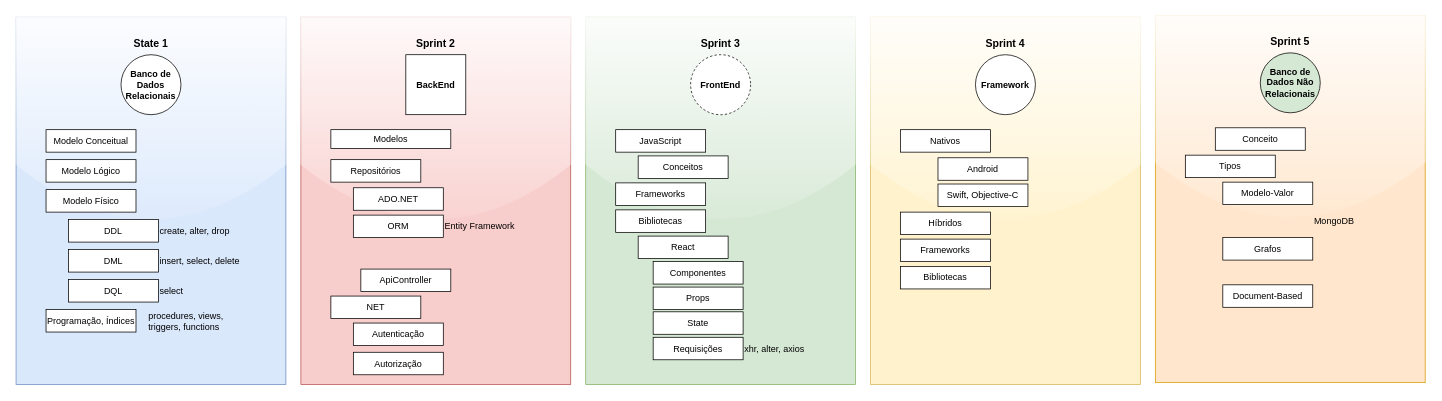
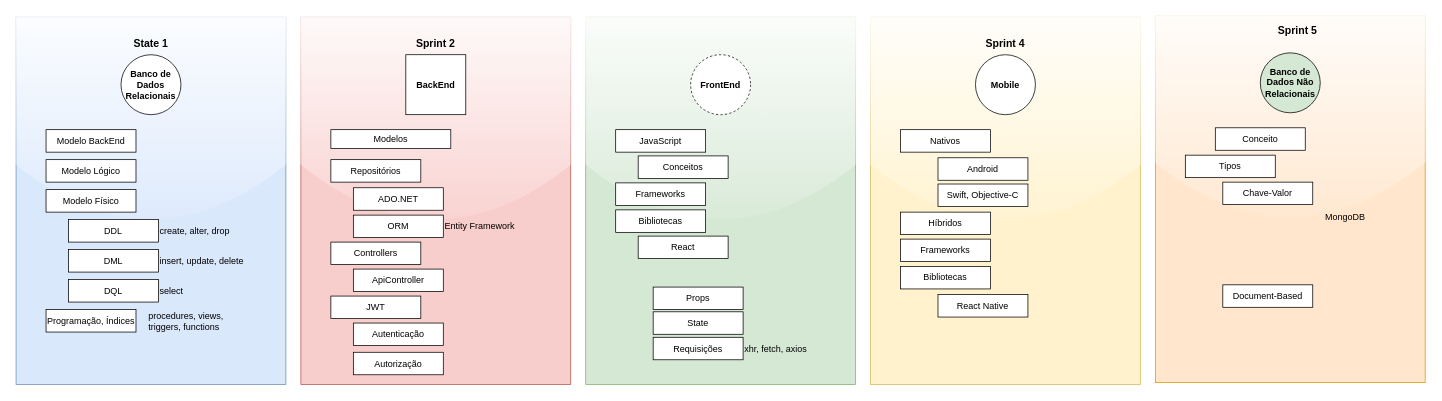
  <mxCell id="0" />
  <mxCell id="1" parent="0" />
  <mxCell id="2" value="" style="rounded=0;whiteSpace=wrap;html=1;fillColor=#ffe6cc;strokeColor=#d79b00;glass=1;comic=0;shadow=0;" vertex="1" parent="1"><mxGeometry x="1540" y="20" width="360" height="490" as="geometry" /></mxCell>
  <mxCell id="3" value="" style="rounded=0;whiteSpace=wrap;html=1;fillColor=#dae8fc;strokeColor=#6c8ebf;glass=1;comic=0;shadow=0;" vertex="1" parent="1"><mxGeometry x="20" y="22.5" width="360" height="490" as="geometry" /></mxCell>
- <mxCell id="4" value="Modelo Conceitual" style="text;html=1;align=center;verticalAlign=middle;whiteSpace=wrap;rounded=0;strokeColor=#000000;fillColor=#ffffff;" vertex="1" parent="1"><mxGeometry x="60" y="172.5" width="120" height="30" as="geometry" /></mxCell>
+ <mxCell id="4" value="Modelo BackEnd" style="text;html=1;align=center;verticalAlign=middle;whiteSpace=wrap;rounded=0;strokeColor=#000000;fillColor=#ffffff;" vertex="1" parent="1"><mxGeometry x="60" y="172.5" width="120" height="30" as="geometry" /></mxCell>
  <mxCell id="5" value="Modelo Lógico" style="text;html=1;align=center;verticalAlign=middle;whiteSpace=wrap;rounded=0;strokeColor=#000000;fillColor=#ffffff;" vertex="1" parent="1"><mxGeometry x="60" y="212.5" width="120" height="30" as="geometry" /></mxCell>
  <mxCell id="6" value="Modelo Físico" style="text;html=1;align=center;verticalAlign=middle;whiteSpace=wrap;rounded=0;strokeColor=#000000;fillColor=#ffffff;" vertex="1" parent="1"><mxGeometry x="60" y="252.5" width="120" height="30" as="geometry" /></mxCell>
  <mxCell id="7" value="DDL" style="text;html=1;align=center;verticalAlign=middle;whiteSpace=wrap;rounded=0;strokeColor=#000000;fillColor=#ffffff;" vertex="1" parent="1"><mxGeometry x="90" y="292.5" width="120" height="30" as="geometry" /></mxCell>
  <mxCell id="8" value="DML" style="text;html=1;align=center;verticalAlign=middle;whiteSpace=wrap;rounded=0;strokeColor=#000000;fillColor=#ffffff;" vertex="1" parent="1"><mxGeometry x="90" y="332.5" width="120" height="30" as="geometry" /></mxCell>
  <mxCell id="9" value="DQL" style="text;html=1;align=center;verticalAlign=middle;whiteSpace=wrap;rounded=0;strokeColor=#000000;fillColor=#ffffff;" vertex="1" parent="1"><mxGeometry x="90" y="372.5" width="120" height="30" as="geometry" /></mxCell>
  <mxCell id="10" value="create, alter, drop" style="text;html=1;strokeColor=none;fillColor=none;align=left;verticalAlign=middle;whiteSpace=wrap;rounded=0;" vertex="1" parent="1"><mxGeometry x="210" y="292.5" width="110" height="30" as="geometry" /></mxCell>
  <mxCell id="11" value="State 1" style="text;html=1;strokeColor=none;fillColor=none;align=center;verticalAlign=middle;whiteSpace=wrap;rounded=0;fontStyle=1;fontSize=14;" vertex="1" parent="1"><mxGeometry x="145" y="42.5" width="110" height="30" as="geometry" /></mxCell>
  <mxCell id="12" value="Programação, Índices" style="text;html=1;align=center;verticalAlign=middle;whiteSpace=wrap;rounded=0;strokeColor=#000000;fillColor=#ffffff;" vertex="1" parent="1"><mxGeometry x="60" y="412.5" width="120" height="30" as="geometry" /></mxCell>
- <mxCell id="13" value="insert, select, delete" style="text;html=1;strokeColor=none;fillColor=none;align=left;verticalAlign=middle;whiteSpace=wrap;rounded=0;" vertex="1" parent="1"><mxGeometry x="210" y="332.5" width="120" height="30" as="geometry" /></mxCell>
+ <mxCell id="13" value="insert, update, delete" style="text;html=1;strokeColor=none;fillColor=none;align=left;verticalAlign=middle;whiteSpace=wrap;rounded=0;" vertex="1" parent="1"><mxGeometry x="210" y="332.5" width="120" height="30" as="geometry" /></mxCell>
  <mxCell id="14" value="select" style="text;html=1;strokeColor=none;fillColor=none;align=left;verticalAlign=middle;whiteSpace=wrap;rounded=0;" vertex="1" parent="1"><mxGeometry x="210" y="372.5" width="110" height="30" as="geometry" /></mxCell>
  <mxCell id="15" value="procedures, views, triggers, functions" style="text;html=1;strokeColor=none;fillColor=none;align=left;verticalAlign=middle;whiteSpace=wrap;rounded=0;" vertex="1" parent="1"><mxGeometry x="195" y="412.5" width="110" height="30" as="geometry" /></mxCell>
  <mxCell id="16" value="&lt;span style=&quot;white-space: normal; font-size: 12px;&quot;&gt;Banco de Dados&lt;/span&gt;&lt;br style=&quot;white-space: normal; font-size: 12px;&quot;&gt;&lt;span style=&quot;white-space: normal; font-size: 12px;&quot;&gt;Relacionais&lt;/span&gt;" style="ellipse;whiteSpace=wrap;html=1;aspect=fixed;fontSize=12;fontStyle=1" vertex="1" parent="1"><mxGeometry x="160" y="72.5" width="80" height="80" as="geometry" /></mxCell>
  <mxCell id="17" value="" style="rounded=0;whiteSpace=wrap;html=1;fillColor=#f8cecc;strokeColor=#b85450;glass=1;comic=0;shadow=0;" vertex="1" parent="1"><mxGeometry x="400" y="22.5" width="360" height="490" as="geometry" /></mxCell>
  <mxCell id="18" value="Modelos" style="text;html=1;align=center;verticalAlign=middle;whiteSpace=wrap;rounded=0;strokeColor=#000000;fillColor=#ffffff;" vertex="1" parent="1"><mxGeometry x="440" y="172.5" width="160" height="25" as="geometry" /></mxCell>
  <mxCell id="19" value="Repositórios" style="text;html=1;align=center;verticalAlign=middle;whiteSpace=wrap;rounded=0;strokeColor=#000000;fillColor=#ffffff;" vertex="1" parent="1"><mxGeometry x="440" y="212.5" width="120" height="30" as="geometry" /></mxCell>
  <mxCell id="20" value="ADO.NET" style="text;html=1;align=center;verticalAlign=middle;whiteSpace=wrap;rounded=0;strokeColor=#000000;fillColor=#ffffff;" vertex="1" parent="1"><mxGeometry x="470" y="250" width="120" height="30" as="geometry" /></mxCell>
- <mxCell id="22" value="MongoDB" style="text;html=1;strokeColor=none;fillColor=none;align=left;verticalAlign=middle;whiteSpace=wrap;rounded=0;" vertex="1" parent="1"><mxGeometry x="1750" y="279.5" width="110" height="30" as="geometry" /></mxCell>
+ <mxCell id="21" value="Controllers" style="text;html=1;align=center;verticalAlign=middle;whiteSpace=wrap;rounded=0;strokeColor=#000000;fillColor=#ffffff;" vertex="1" parent="1"><mxGeometry x="440" y="322.5" width="120" height="30" as="geometry" /></mxCell>
+ <mxCell id="22" value="MongoDB" style="text;html=1;strokeColor=none;fillColor=none;align=left;verticalAlign=middle;whiteSpace=wrap;rounded=0;" vertex="1" parent="1"><mxGeometry x="1765" y="274.5" width="110" height="30" as="geometry" /></mxCell>
  <mxCell id="23" value="Sprint 2" style="text;html=1;strokeColor=none;fillColor=none;align=center;verticalAlign=middle;whiteSpace=wrap;rounded=0;fontStyle=1;fontSize=14;" vertex="1" parent="1"><mxGeometry x="525" y="42.5" width="110" height="30" as="geometry" /></mxCell>
- <mxCell id="24" value="ApiController" style="text;html=1;align=center;verticalAlign=middle;whiteSpace=wrap;rounded=0;strokeColor=#000000;fillColor=#ffffff;" vertex="1" parent="1"><mxGeometry x="480" y="358.5" width="120" height="30" as="geometry" /></mxCell>
+ <mxCell id="24" value="ApiController" style="text;html=1;align=center;verticalAlign=middle;whiteSpace=wrap;rounded=0;strokeColor=#000000;fillColor=#ffffff;" vertex="1" parent="1"><mxGeometry x="470" y="358.5" width="120" height="30" as="geometry" /></mxCell>
  <mxCell id="25" value="BackEnd" style="whiteSpace=wrap;html=1;aspect=fixed;fontSize=12;fontStyle=1;rounded=0;" vertex="1" parent="1"><mxGeometry x="540" y="72.5" width="80" height="80" as="geometry" /></mxCell>
  <mxCell id="26" value="ORM" style="text;html=1;align=center;verticalAlign=middle;whiteSpace=wrap;rounded=0;strokeColor=#000000;fillColor=#ffffff;" vertex="1" parent="1"><mxGeometry x="470" y="286.5" width="120" height="30" as="geometry" /></mxCell>
  <mxCell id="27" value="Entity Framework" style="text;html=1;strokeColor=none;fillColor=none;align=left;verticalAlign=middle;whiteSpace=wrap;rounded=0;" vertex="1" parent="1"><mxGeometry x="590" y="286.5" width="110" height="30" as="geometry" /></mxCell>
  <mxCell id="28" value="Autenticação" style="text;html=1;align=center;verticalAlign=middle;whiteSpace=wrap;rounded=0;strokeColor=#000000;fillColor=#ffffff;" vertex="1" parent="1"><mxGeometry x="470" y="430.5" width="120" height="30" as="geometry" /></mxCell>
  <mxCell id="29" value="Autorização" style="text;html=1;align=center;verticalAlign=middle;whiteSpace=wrap;rounded=0;strokeColor=#000000;fillColor=#ffffff;" vertex="1" parent="1"><mxGeometry x="470" y="469.5" width="120" height="30" as="geometry" /></mxCell>
- <mxCell id="30" value="NET" style="text;html=1;align=center;verticalAlign=middle;whiteSpace=wrap;rounded=0;strokeColor=#000000;fillColor=#ffffff;" vertex="1" parent="1"><mxGeometry x="440" y="394.5" width="120" height="30" as="geometry" /></mxCell>
+ <mxCell id="30" value="JWT" style="text;html=1;align=center;verticalAlign=middle;whiteSpace=wrap;rounded=0;strokeColor=#000000;fillColor=#ffffff;" vertex="1" parent="1"><mxGeometry x="440" y="394.5" width="120" height="30" as="geometry" /></mxCell>
  <mxCell id="31" value="" style="rounded=0;whiteSpace=wrap;html=1;fillColor=#d5e8d4;strokeColor=#82b366;glass=1;comic=0;shadow=0;" vertex="1" parent="1"><mxGeometry x="780" y="22.5" width="360" height="490" as="geometry" /></mxCell>
  <mxCell id="32" value="JavaScript" style="text;html=1;align=center;verticalAlign=middle;whiteSpace=wrap;rounded=0;strokeColor=#000000;fillColor=#ffffff;" vertex="1" parent="1"><mxGeometry x="820" y="172.5" width="120" height="30" as="geometry" /></mxCell>
  <mxCell id="33" value="Conceitos" style="text;html=1;align=center;verticalAlign=middle;whiteSpace=wrap;rounded=0;strokeColor=#000000;fillColor=#ffffff;" vertex="1" parent="1"><mxGeometry x="850" y="207.5" width="120" height="30" as="geometry" /></mxCell>
  <mxCell id="34" value="Bibliotecas" style="text;html=1;align=center;verticalAlign=middle;whiteSpace=wrap;rounded=0;strokeColor=#000000;fillColor=#ffffff;" vertex="1" parent="1"><mxGeometry x="820" y="279.5" width="120" height="30" as="geometry" /></mxCell>
- <mxCell id="35" value="Sprint 3" style="text;html=1;strokeColor=none;fillColor=none;align=center;verticalAlign=middle;whiteSpace=wrap;rounded=0;fontStyle=1;fontSize=14;" vertex="1" parent="1"><mxGeometry x="905" y="42.5" width="110" height="30" as="geometry" /></mxCell>
  <mxCell id="36" value="React" style="text;html=1;align=center;verticalAlign=middle;whiteSpace=wrap;rounded=0;strokeColor=#000000;fillColor=#ffffff;" vertex="1" parent="1"><mxGeometry x="850" y="314.5" width="120" height="30" as="geometry" /></mxCell>
  <mxCell id="37" value="FrontEnd" style="ellipse;whiteSpace=wrap;html=1;aspect=fixed;fontSize=12;fontStyle=1;dashed=1;" vertex="1" parent="1"><mxGeometry x="920" y="72.5" width="80" height="80" as="geometry" /></mxCell>
  <mxCell id="38" value="Frameworks" style="text;html=1;align=center;verticalAlign=middle;whiteSpace=wrap;rounded=0;strokeColor=#000000;fillColor=#ffffff;" vertex="1" parent="1"><mxGeometry x="820" y="243.5" width="120" height="30" as="geometry" /></mxCell>
  <mxCell id="39" value="Props" style="text;html=1;align=center;verticalAlign=middle;whiteSpace=wrap;rounded=0;strokeColor=#000000;fillColor=#ffffff;" vertex="1" parent="1"><mxGeometry x="870" y="382.5" width="120" height="30" as="geometry" /></mxCell>
  <mxCell id="40" value="State" style="text;html=1;align=center;verticalAlign=middle;whiteSpace=wrap;rounded=0;strokeColor=#000000;fillColor=#ffffff;" vertex="1" parent="1"><mxGeometry x="870" y="415.5" width="120" height="30" as="geometry" /></mxCell>
- <mxCell id="41" value="Componentes" style="text;html=1;align=center;verticalAlign=middle;whiteSpace=wrap;rounded=0;strokeColor=#000000;fillColor=#ffffff;" vertex="1" parent="1"><mxGeometry x="870" y="348.5" width="120" height="30" as="geometry" /></mxCell>
  <mxCell id="42" value="Requisições" style="text;html=1;align=center;verticalAlign=middle;whiteSpace=wrap;rounded=0;strokeColor=#000000;fillColor=#ffffff;" vertex="1" parent="1"><mxGeometry x="870" y="449.5" width="120" height="30" as="geometry" /></mxCell>
- <mxCell id="43" value="xhr, alter, axios" style="text;html=1;strokeColor=none;fillColor=none;align=left;verticalAlign=middle;whiteSpace=wrap;rounded=0;" vertex="1" parent="1"><mxGeometry x="990" y="449.5" width="110" height="30" as="geometry" /></mxCell>
+ <mxCell id="43" value="xhr, fetch, axios" style="text;html=1;strokeColor=none;fillColor=none;align=left;verticalAlign=middle;whiteSpace=wrap;rounded=0;" vertex="1" parent="1"><mxGeometry x="990" y="449.5" width="110" height="30" as="geometry" /></mxCell>
  <mxCell id="44" value="" style="rounded=0;whiteSpace=wrap;html=1;fillColor=#fff2cc;strokeColor=#d6b656;glass=1;comic=0;shadow=0;" vertex="1" parent="1"><mxGeometry x="1160" y="22.5" width="360" height="490" as="geometry" /></mxCell>
  <mxCell id="45" value="Nativos" style="text;html=1;align=center;verticalAlign=middle;whiteSpace=wrap;rounded=0;strokeColor=#000000;fillColor=#ffffff;" vertex="1" parent="1"><mxGeometry x="1200" y="172.5" width="120" height="30" as="geometry" /></mxCell>
  <mxCell id="46" value="Frameworks" style="text;html=1;align=center;verticalAlign=middle;whiteSpace=wrap;rounded=0;strokeColor=#000000;fillColor=#ffffff;" vertex="1" parent="1"><mxGeometry x="1200" y="318.5" width="120" height="30" as="geometry" /></mxCell>
  <mxCell id="47" value="Sprint 4" style="text;html=1;strokeColor=none;fillColor=none;align=center;verticalAlign=middle;whiteSpace=wrap;rounded=0;fontStyle=1;fontSize=14;" vertex="1" parent="1"><mxGeometry x="1285" y="42.5" width="110" height="30" as="geometry" /></mxCell>
  <mxCell id="48" value="Bibliotecas" style="text;html=1;align=center;verticalAlign=middle;whiteSpace=wrap;rounded=0;strokeColor=#000000;fillColor=#ffffff;" vertex="1" parent="1"><mxGeometry x="1200" y="355" width="120" height="30" as="geometry" /></mxCell>
- <mxCell id="49" value="Framework" style="ellipse;whiteSpace=wrap;html=1;aspect=fixed;fontSize=12;fontStyle=1" vertex="1" parent="1"><mxGeometry x="1300" y="72.5" width="80" height="80" as="geometry" /></mxCell>
+ <mxCell id="49" value="Mobile" style="ellipse;whiteSpace=wrap;html=1;aspect=fixed;fontSize=12;fontStyle=1" vertex="1" parent="1"><mxGeometry x="1300" y="72.5" width="80" height="80" as="geometry" /></mxCell>
  <mxCell id="50" value="Híbridos" style="text;html=1;align=center;verticalAlign=middle;whiteSpace=wrap;rounded=0;strokeColor=#000000;fillColor=#ffffff;" vertex="1" parent="1"><mxGeometry x="1200" y="282.5" width="120" height="30" as="geometry" /></mxCell>
+ <mxCell id="51" value="React Native" style="text;html=1;align=center;verticalAlign=middle;whiteSpace=wrap;rounded=0;strokeColor=#000000;fillColor=#ffffff;" vertex="1" parent="1"><mxGeometry x="1250" y="392.5" width="120" height="30" as="geometry" /></mxCell>
  <mxCell id="52" value="Android" style="text;html=1;align=center;verticalAlign=middle;whiteSpace=wrap;rounded=0;strokeColor=#000000;fillColor=#ffffff;" vertex="1" parent="1"><mxGeometry x="1250" y="210" width="120" height="30" as="geometry" /></mxCell>
  <mxCell id="53" value="Swift, Objective-C" style="text;html=1;align=center;verticalAlign=middle;whiteSpace=wrap;rounded=0;strokeColor=#000000;fillColor=#ffffff;" vertex="1" parent="1"><mxGeometry x="1250" y="245" width="120" height="30" as="geometry" /></mxCell>
  <mxCell id="54" value="Conceito" style="text;html=1;align=center;verticalAlign=middle;whiteSpace=wrap;rounded=0;strokeColor=#000000;fillColor=#ffffff;" vertex="1" parent="1"><mxGeometry x="1620" y="170" width="120" height="30" as="geometry" /></mxCell>
- <mxCell id="55" value="Grafos" style="text;html=1;align=center;verticalAlign=middle;whiteSpace=wrap;rounded=0;strokeColor=#000000;fillColor=#ffffff;" vertex="1" parent="1"><mxGeometry x="1630" y="316.5" width="120" height="30" as="geometry" /></mxCell>
- <mxCell id="56" value="Sprint 5" style="text;html=1;strokeColor=none;fillColor=none;align=center;verticalAlign=middle;whiteSpace=wrap;rounded=0;fontStyle=1;fontSize=14;" vertex="1" parent="1"><mxGeometry x="1665" y="40" width="110" height="30" as="geometry" /></mxCell>
+ <mxCell id="56" value="Sprint 5" style="text;html=1;strokeColor=none;fillColor=none;align=center;verticalAlign=middle;whiteSpace=wrap;rounded=0;fontStyle=1;fontSize=14;" vertex="1" parent="1"><mxGeometry x="1675" y="25" width="110" height="30" as="geometry" /></mxCell>
  <mxCell id="57" value="Banco de Dados Não Relacionais" style="ellipse;whiteSpace=wrap;html=1;aspect=fixed;fontSize=12;fontStyle=1;fillColor=#d5e8d4;" vertex="1" parent="1"><mxGeometry x="1680" y="70" width="80" height="80" as="geometry" /></mxCell>
  <mxCell id="58" value="Document-Based" style="text;html=1;align=center;verticalAlign=middle;whiteSpace=wrap;rounded=0;strokeColor=#000000;fillColor=#ffffff;" vertex="1" parent="1"><mxGeometry x="1630" y="379.5" width="120" height="30" as="geometry" /></mxCell>
  <mxCell id="59" value="Tipos" style="text;html=1;align=center;verticalAlign=middle;whiteSpace=wrap;rounded=0;strokeColor=#000000;fillColor=#ffffff;" vertex="1" parent="1"><mxGeometry x="1580" y="206.5" width="120" height="30" as="geometry" /></mxCell>
- <mxCell id="60" value="Modelo-Valor" style="text;html=1;align=center;verticalAlign=middle;whiteSpace=wrap;rounded=0;strokeColor=#000000;fillColor=#ffffff;" vertex="1" parent="1"><mxGeometry x="1630" y="242.5" width="120" height="30" as="geometry" /></mxCell>
+ <mxCell id="60" value="Chave-Valor" style="text;html=1;align=center;verticalAlign=middle;whiteSpace=wrap;rounded=0;strokeColor=#000000;fillColor=#ffffff;" vertex="1" parent="1"><mxGeometry x="1630" y="242.5" width="120" height="30" as="geometry" /></mxCell>
